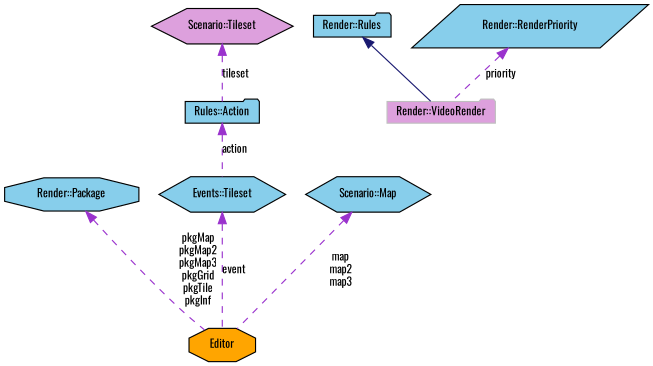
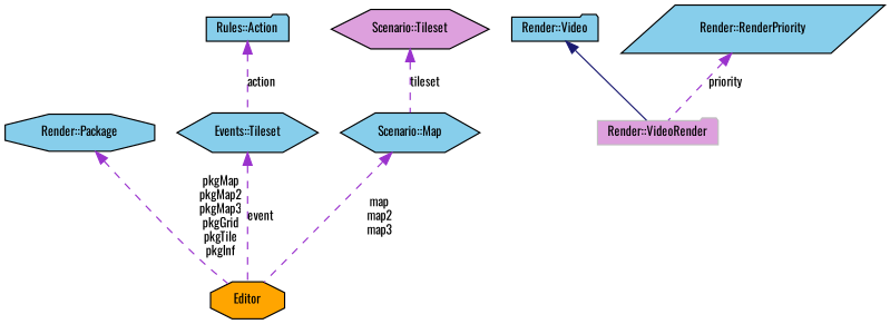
  digraph {
    fontname=Oswald
    node [color=black fillcolor=skyblue fontname=Oswald fontsize=10 shape=hexagon style=filled]
    edge [color=darkorchid3 dir=back fontname=Oswald fontsize=10 labelfontname=FreeSans labelfontsize=10 style=dashed]
    n1 [fillcolor=orange fontcolor=black height=0.2 label=Editor shape=octagon width=0.4]
    n2 [height=0.2 label="Render::Package" shape=octagon width=0.4]
    n3 [height=0.2 label="Events::Tileset" width=0.4]
    n4 [height=0.2 label="Rules::Action" shape=folder width=0.4]
    n5 [color=grey75 fillcolor=plum height=0.2 label="Render::VideoRender" shape=folder width=0.4]
-   n6 [height=0.2 label="Render::Rules" shape=folder width=0.4]
+   n6 [height=0.2 label="Render::Video" shape=folder width=0.4]
    n7 [height=0.2 label="Render::RenderPriority" shape=parallelogram width=0.4]
    n8 [height=0.2 label="Scenario::Map" width=0.4]
    n9 [fillcolor=plum height=0.2 label="Scenario::Tileset" width=0.4]
    n2 -> n1 [label="pkgMap\npkgMap2\npkgMap3\npkgGrid\npkgTile\npkgInf"]
    n3 -> n1 [label=event]
    n4 -> n3 [label=action]
    n6 -> n5 [color=midnightblue style=solid]
    n7 -> n5 [label=priority]
    n8 -> n1 [label="map\nmap2\nmap3"]
-   n9 -> n4 [label=tileset]
+   n9 -> n8 [label=tileset]
  }
